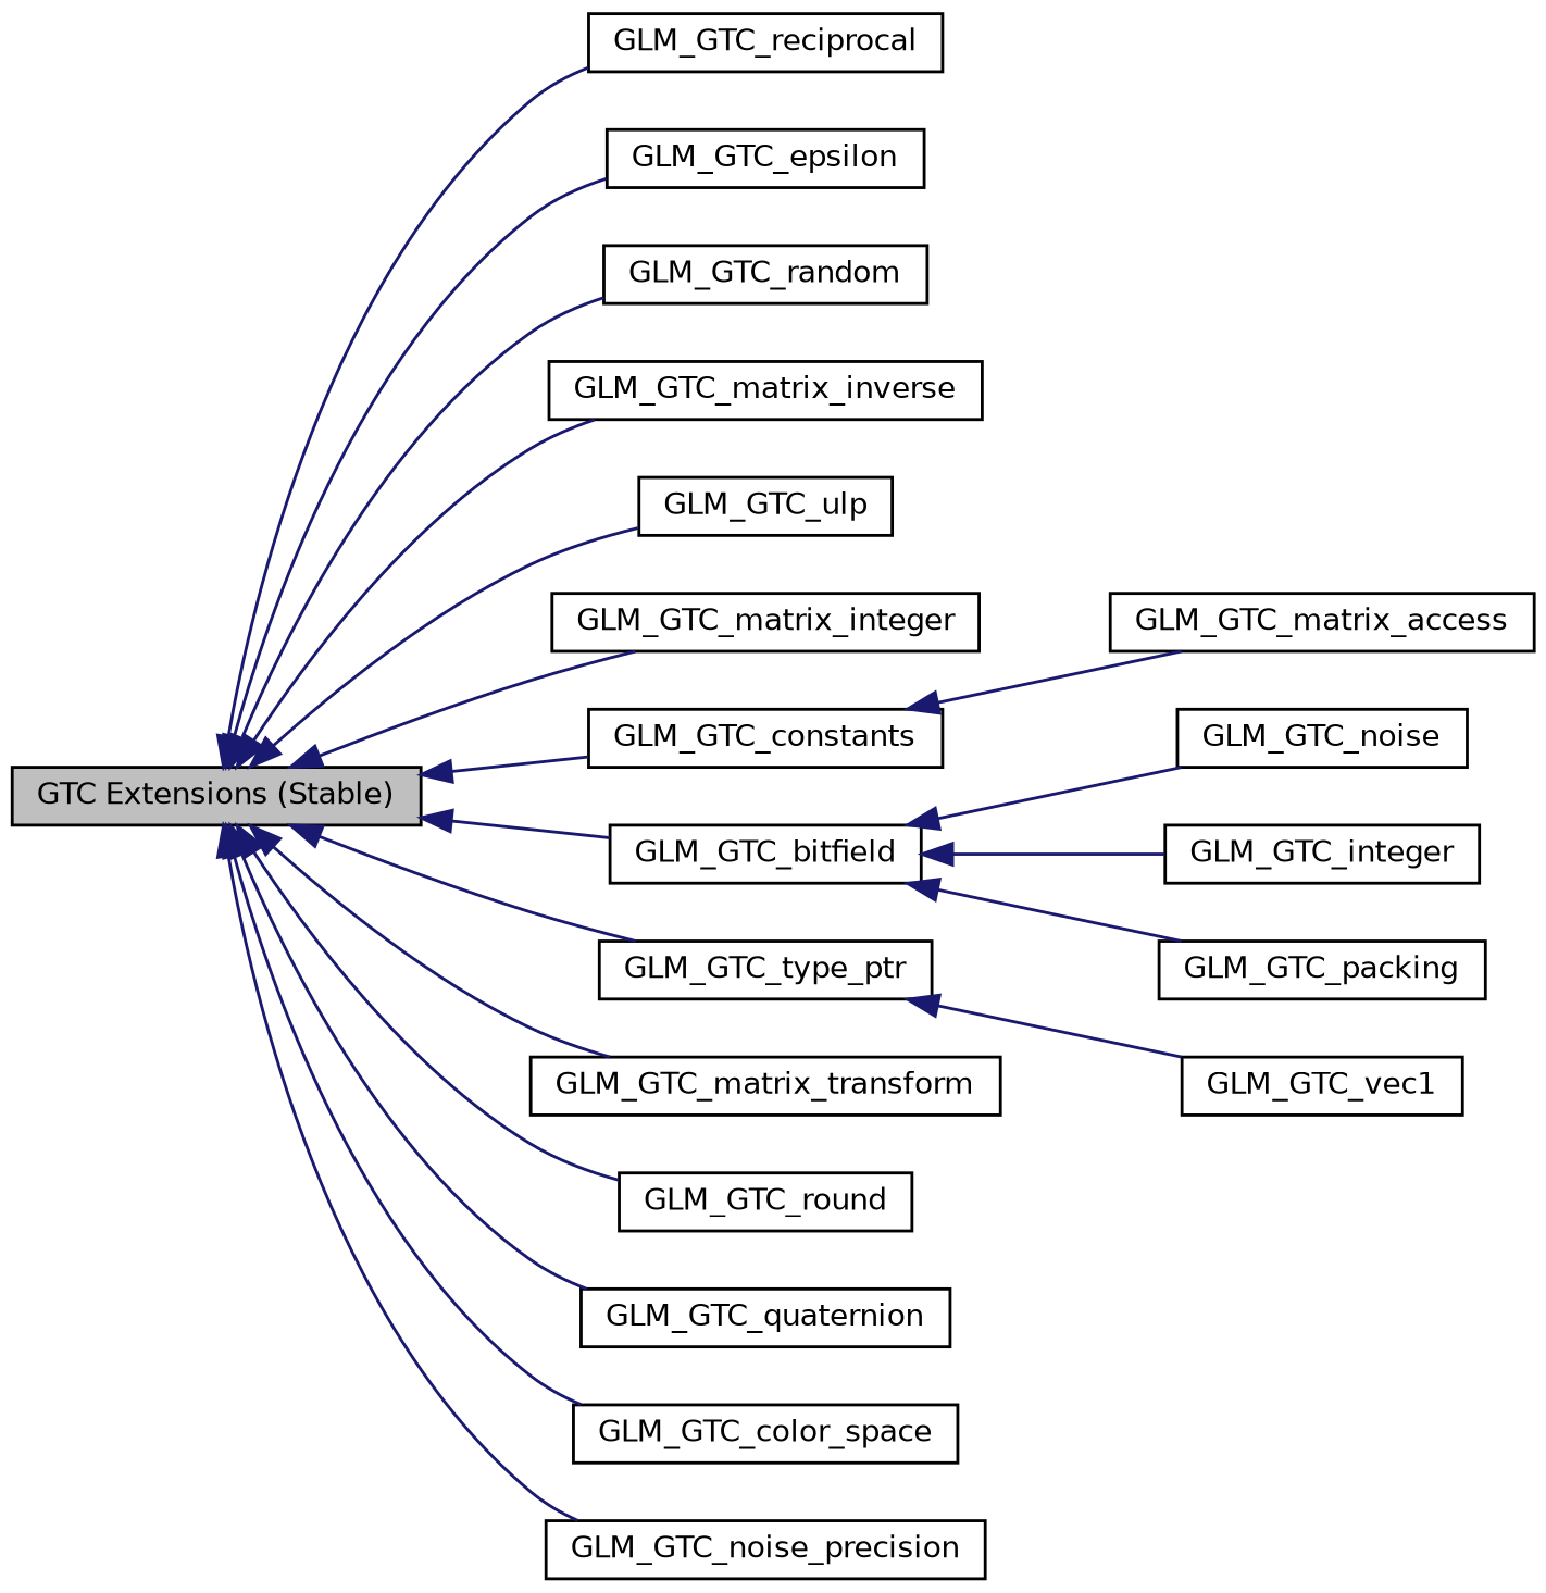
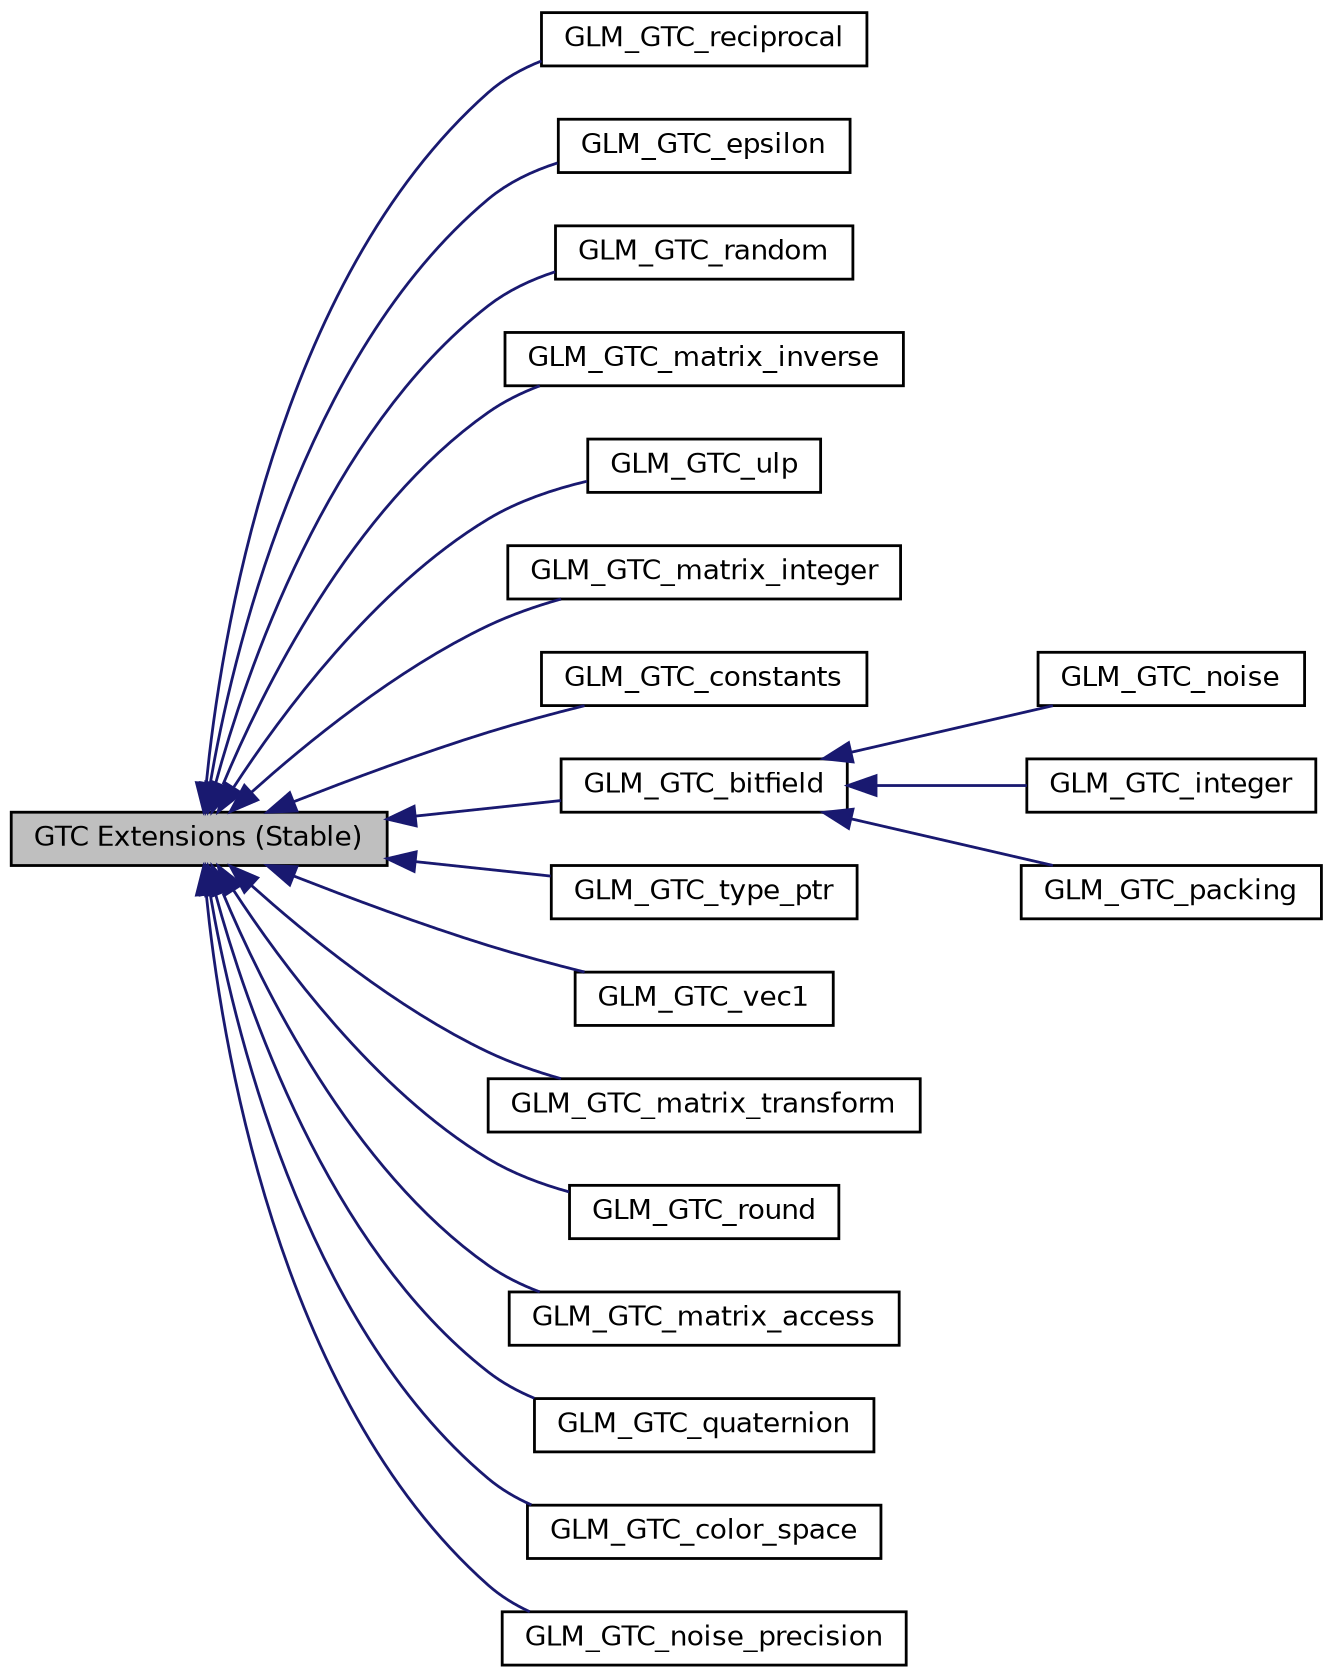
  digraph {
    fontname="DejaVu Sans"
    rankdir=LR
    node [color=black fillcolor=white fontname="DejaVu Sans" fontsize=10 shape=record style=filled]
    edge [color=midnightblue dir=back fontname="DejaVu Sans" fontsize=10 labelfontname=Helvetica labelfontsize=10 shape=plaintext style=solid]
    n1 [height=0.2 label=GLM_GTC_noise width=0.4]
    n2 [fillcolor=grey75 fontcolor=black height=0.2 label="GTC Extensions (Stable)" width=0.4]
    n3 [height=0.2 label=GLM_GTC_reciprocal width=0.4]
    n4 [height=0.2 label=GLM_GTC_epsilon width=0.4]
    n5 [height=0.2 label=GLM_GTC_random width=0.4]
    n6 [height=0.2 label=GLM_GTC_matrix_inverse width=0.4]
    n7 [height=0.2 label=GLM_GTC_ulp width=0.4]
    n8 [height=0.2 label=GLM_GTC_matrix_integer width=0.4]
    n9 [height=0.2 label=GLM_GTC_constants width=0.4]
    n10 [height=0.2 label=GLM_GTC_bitfield width=0.4]
    n11 [height=0.2 label=GLM_GTC_type_ptr width=0.4]
    n12 [height=0.2 label=GLM_GTC_vec1 width=0.4]
    n13 [height=0.2 label=GLM_GTC_matrix_transform width=0.4]
    n14 [height=0.2 label=GLM_GTC_round width=0.4]
    n15 [height=0.2 label=GLM_GTC_matrix_access width=0.4]
    n16 [height=0.2 label=GLM_GTC_quaternion width=0.4]
    n17 [height=0.2 label=GLM_GTC_color_space width=0.4]
    n18 [height=0.2 label=GLM_GTC_noise_precision width=0.4]
    n19 [height=0.2 label=GLM_GTC_integer width=0.4]
    n20 [height=0.2 label=GLM_GTC_packing width=0.4]
    n2 -> n3
    n2 -> n4
    n2 -> n5
    n2 -> n6
    n2 -> n7
    n2 -> n8
    n2 -> n9
    n2 -> n10
    n2 -> n11
-   n11 -> n12
+   n2 -> n12
    n2 -> n13
    n2 -> n14
-   n9 -> n15
+   n2 -> n15
    n2 -> n16
    n2 -> n17
    n2 -> n18
    n10 -> n1
    n10 -> n19
    n10 -> n20
  }
